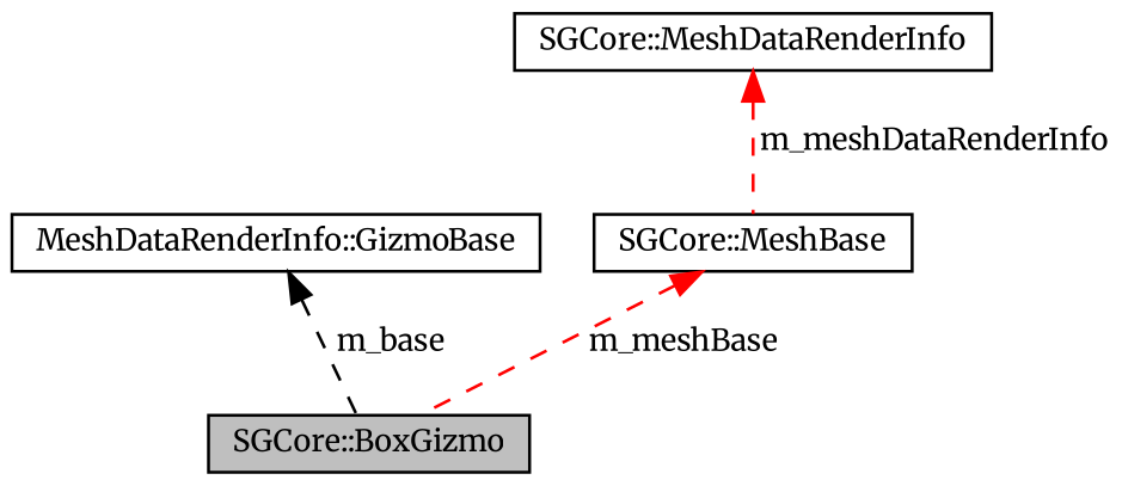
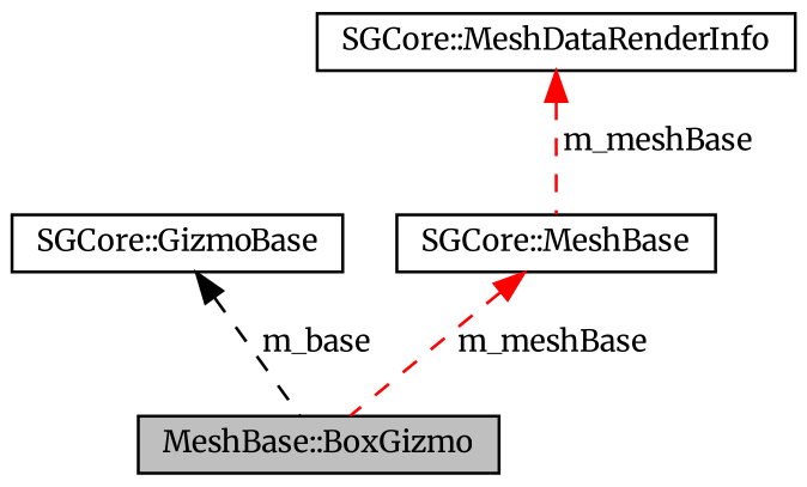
  digraph {
    fontname=Merriweather
    node [color=black fillcolor=white fontname=Merriweather fontsize=10 shape=record style=filled]
    edge [color=red dir=back fontname=Merriweather fontsize=10 labelfontname=Helvetica labelfontsize=10 style=dashed]
-   n1 [fillcolor=grey75 fontcolor=black height=0.2 label="SGCore::BoxGizmo" width=0.4]
-   n2 [height=0.2 label="MeshDataRenderInfo::GizmoBase" width=0.4]
+   n1 [fillcolor=grey75 fontcolor=black height=0.2 label="MeshBase::BoxGizmo" width=0.4]
+   n2 [height=0.2 label="SGCore::GizmoBase" width=0.4]
    n3 [height=0.2 label="SGCore::MeshBase" width=0.4]
    n4 [height=0.2 label="SGCore::MeshDataRenderInfo" width=0.4]
    n2 -> n1 [color=black label=" m_base"]
    n3 -> n1 [label=" m_meshBase"]
-   n4 -> n3 [label=" m_meshDataRenderInfo"]
+   n4 -> n3 [label=" m_meshBase"]
  }
